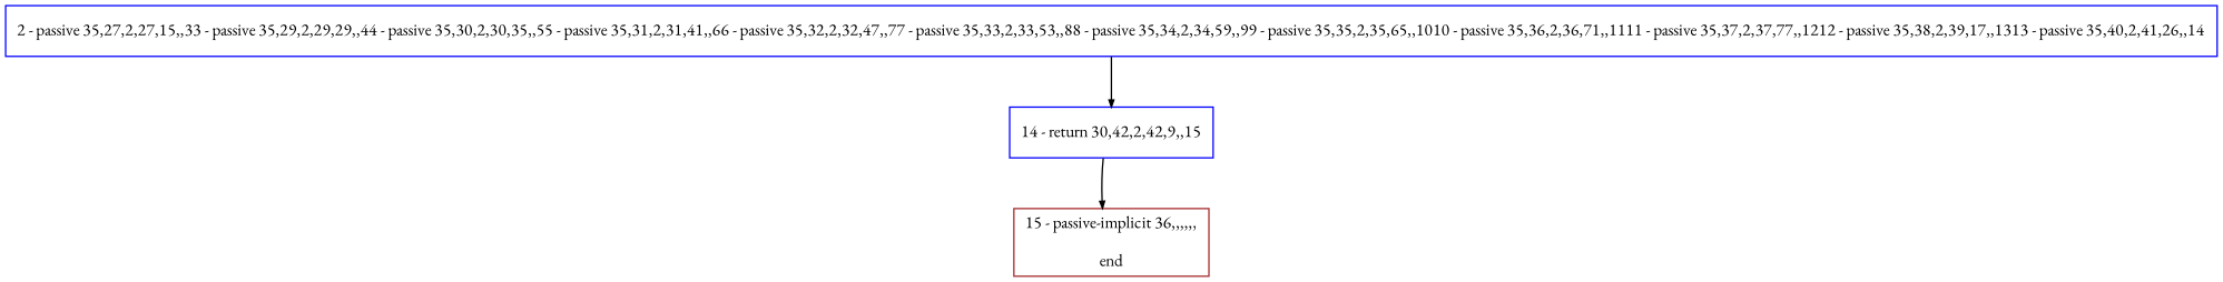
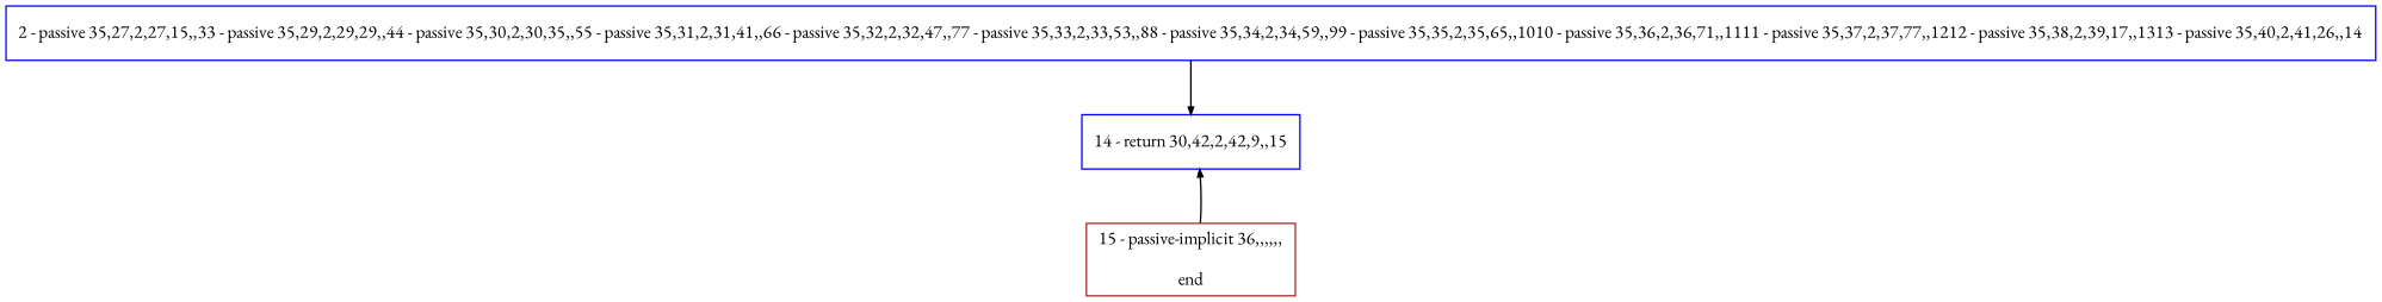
  digraph {
    bgcolor=white
    compound=true
    fillcolor="#FFFFCC"
    fontname="EB Garamond"
    fontsize=12
    pack=true
    packmode=clust
    style="rounded,filled"
    node [color="#0000ff" compound=true fillcolor="#ffffff" fixedsize=false fontname="EB Garamond" fontsize=12 node_initialized=no shape=box style=filled]
    edge [arrowhead=normal arrowsize=0.5 arrowtail=none color="#000000" compound=true dir=forward fontcolor=black fontname="EB Garamond" fontsize=12]
    n1 [label="2 - passive 35,27,2,27,15,,33 - passive 35,29,2,29,29,,44 - passive 35,30,2,30,35,,55 - passive 35,31,2,31,41,,66 - passive 35,32,2,32,47,,77 - passive 35,33,2,33,53,,88 - passive 35,34,2,34,59,,99 - passive 35,35,2,35,65,,1010 - passive 35,36,2,36,71,,1111 - passive 35,37,2,37,77,,1212 - passive 35,38,2,39,17,,1313 - passive 35,40,2,41,26,,14"]
    n2 [label="14 - return 30,42,2,42,9,,15"]
    n3 [color="#a52a2a" label="15 - passive-implicit 36,,,,,,\n\nend"]
    n1 -> n2
-   n2 -> n3
+   n3 -> n2
  }
